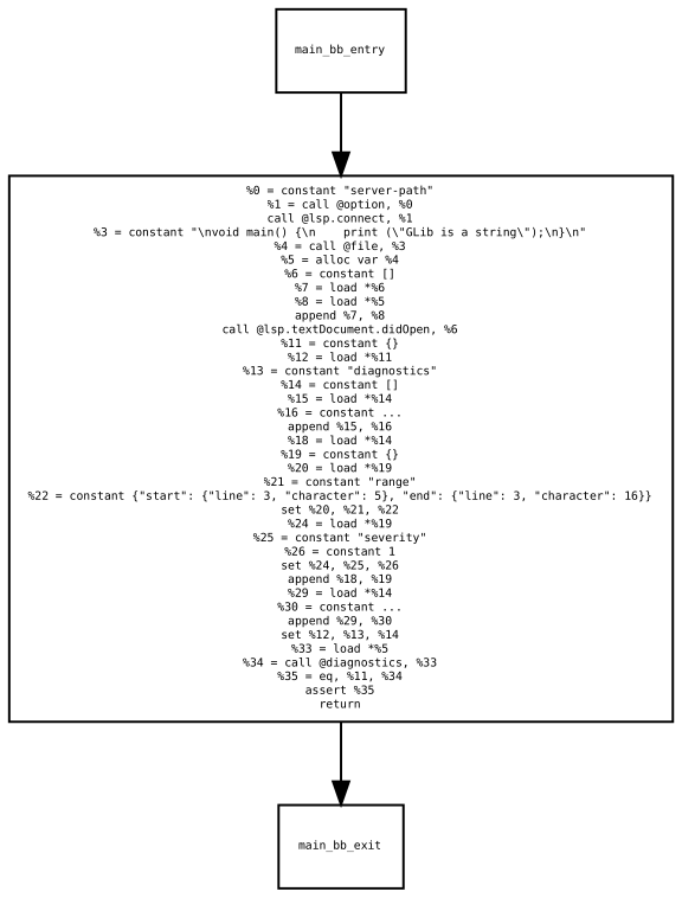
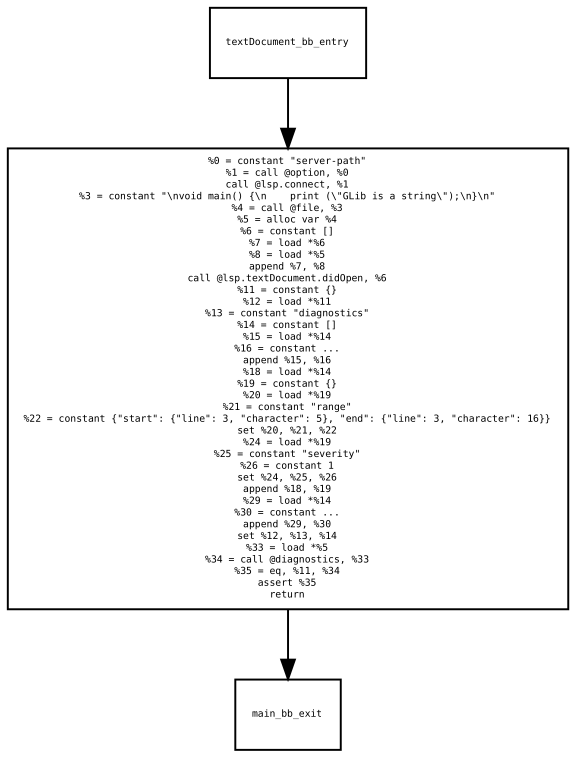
  digraph {
    node [fontname=monospace fontsize=5 shape=box]
    edge [fontsize=5]
    n1 [label="%0 = constant \"server-path\"\n%1 = call @option, %0\ncall @lsp.connect, %1\n%3 = constant \"\\nvoid main() {\\n    print (\\\"GLib is a string\\\");\\n}\\n\"\n%4 = call @file, %3\n%5 = alloc var %4\n%6 = constant []\n%7 = load *%6\n%8 = load *%5\nappend %7, %8\ncall @lsp.textDocument.didOpen, %6\n%11 = constant {}\n%12 = load *%11\n%13 = constant \"diagnostics\"\n%14 = constant []\n%15 = load *%14\n%16 = constant ...\nappend %15, %16\n%18 = load *%14\n%19 = constant {}\n%20 = load *%19\n%21 = constant \"range\"\n%22 = constant {\"start\": {\"line\": 3, \"character\": 5}, \"end\": {\"line\": 3, \"character\": 16}}\nset %20, %21, %22\n%24 = load *%19\n%25 = constant \"severity\"\n%26 = constant 1\nset %24, %25, %26\nappend %18, %19\n%29 = load *%14\n%30 = constant ...\nappend %29, %30\nset %12, %13, %14\n%33 = load *%5\n%34 = call @diagnostics, %33\n%35 = eq, %11, %34\nassert %35\nreturn\n"]
-   main_bb_entry
+   main_bb_entry [label=textDocument_bb_entry]
    main_bb_exit
    subgraph sub_1 {
      n1
      main_bb_entry
      main_bb_exit
    }
    subgraph sub_2 {
    }
    subgraph sub_3 {
    }
    subgraph sub_4 {
    }
    subgraph sub_5 {
    }
    subgraph sub_6 {
    }
    n1 -> main_bb_exit
    main_bb_entry -> n1
  }
